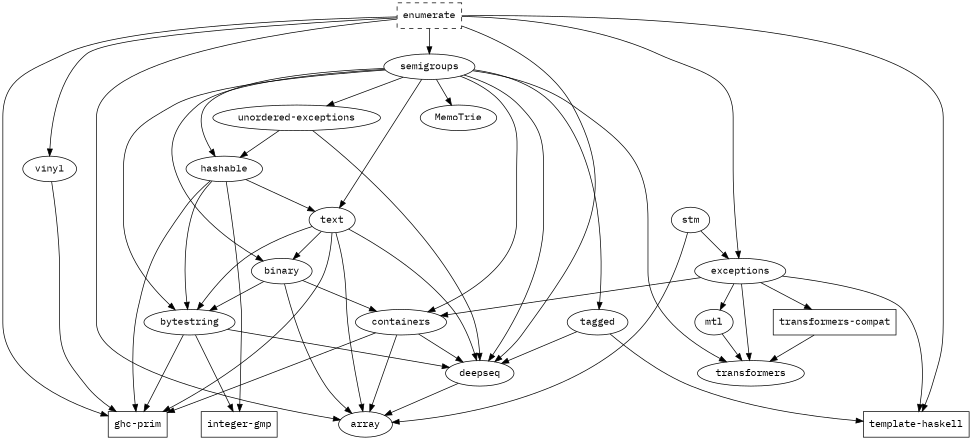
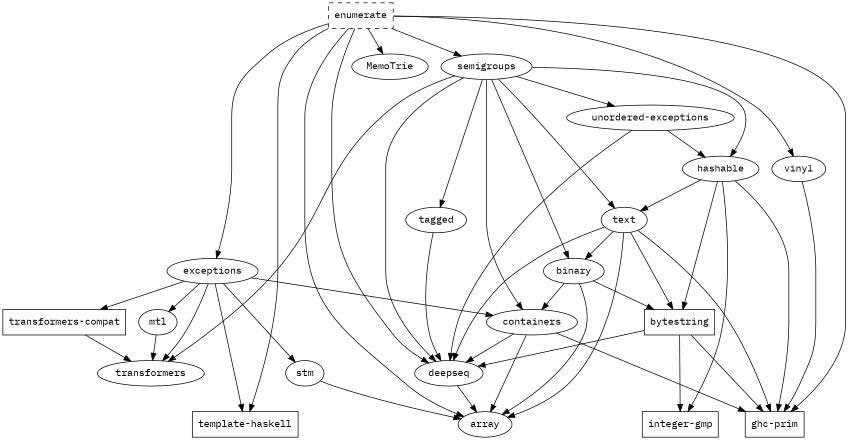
  strict digraph {
    fontname="IBM Plex Mono"
    node [fontname="IBM Plex Mono"]
    edge [fontname="IBM Plex Mono"]
    "ghc-prim" [shape=box]
    "integer-gmp" [shape=box]
    "template-haskell" [shape=box]
    enumerate [shape=box style=dashed]
    array
    deepseq
    MemoTrie
    exceptions
    semigroups
    vinyl
    containers
    mtl
    stm
    transformers
    "transformers-compat" [shape=box]
    binary
-   bytestring
+   bytestring [shape=box]
    hashable
    text
    tagged
    n21 [label="unordered-exceptions"]
    subgraph sub_1 {
      rank=max
      "ghc-prim"
    }
    subgraph sub_2 {
      rank=max
      "integer-gmp"
    }
    subgraph sub_3 {
      rank=max
      "template-haskell"
    }
    enumerate -> "ghc-prim"
    enumerate -> "template-haskell"
    enumerate -> array
    enumerate -> deepseq
-   semigroups -> MemoTrie
+   enumerate -> MemoTrie
    enumerate -> exceptions
    enumerate -> semigroups
    enumerate -> vinyl
    deepseq -> array
    exceptions -> "template-haskell"
    exceptions -> containers
    exceptions -> mtl
-   stm -> exceptions
+   exceptions -> stm
    exceptions -> transformers
    exceptions -> "transformers-compat"
    semigroups -> deepseq
    semigroups -> containers
    semigroups -> transformers
    semigroups -> binary
-   semigroups -> bytestring
    semigroups -> hashable
    semigroups -> text
    semigroups -> tagged
    semigroups -> n21
    vinyl -> "ghc-prim"
    containers -> "ghc-prim"
    containers -> array
    containers -> deepseq
    mtl -> transformers
    stm -> array
    "transformers-compat" -> transformers
    binary -> array
    binary -> containers
    binary -> bytestring
    bytestring -> "ghc-prim"
    bytestring -> "integer-gmp"
    bytestring -> deepseq
    hashable -> "ghc-prim"
    hashable -> "integer-gmp"
    hashable -> bytestring
    hashable -> text
    text -> "ghc-prim"
    text -> array
    text -> deepseq
    text -> binary
    text -> bytestring
-   tagged -> "template-haskell"
    tagged -> deepseq
    n21 -> deepseq
    n21 -> hashable
  }
